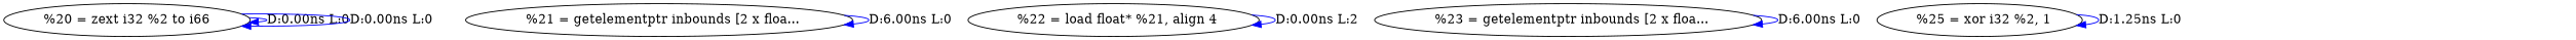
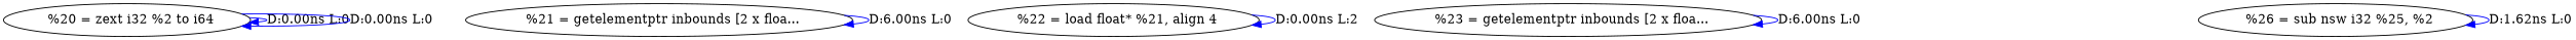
  digraph {
    edge [color=blue]
-   n1 [label="%20 = zext i32 %2 to i66"]
+   n1 [label="  %20 = zext i32 %2 to i64"]
    n2 [label="  %21 = getelementptr inbounds [2 x floa..."]
    n3 [label="  %22 = load float* %21, align 4"]
    n4 [label="  %23 = getelementptr inbounds [2 x floa..."]
-   n5 [label="  %25 = xor i32 %2, 1"]
+   n6 [label="  %26 = sub nsw i32 %25, %2"]
    n1 -> n1 [label="D:0.00ns L:0"]
    n1 -> n1 [label="D:0.00ns L:0"]
    n2 -> n2 [label="D:6.00ns L:0"]
    n3 -> n3 [label="D:0.00ns L:2"]
    n4 -> n4 [label="D:6.00ns L:0"]
-   n5 -> n5 [label="D:1.25ns L:0"]
+   n6 -> n6 [label="D:1.62ns L:0"]
  }
